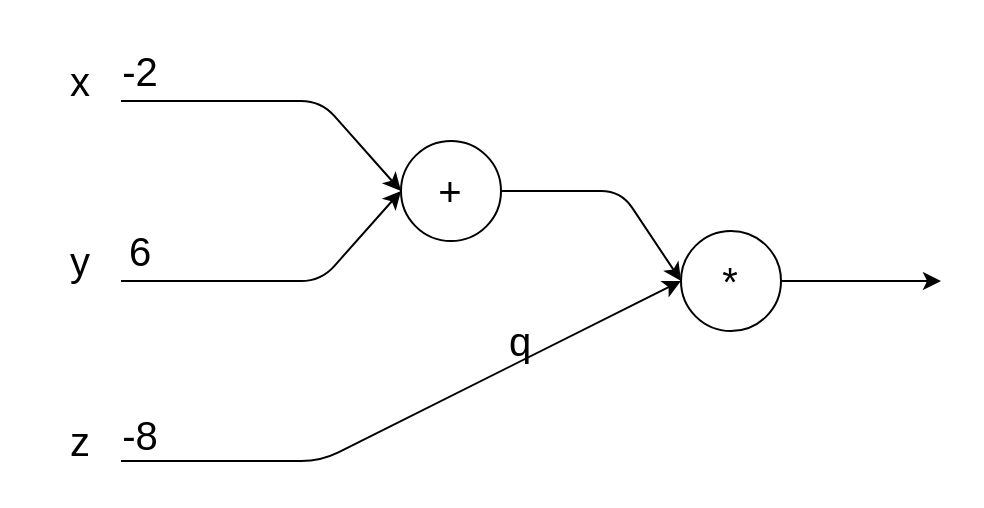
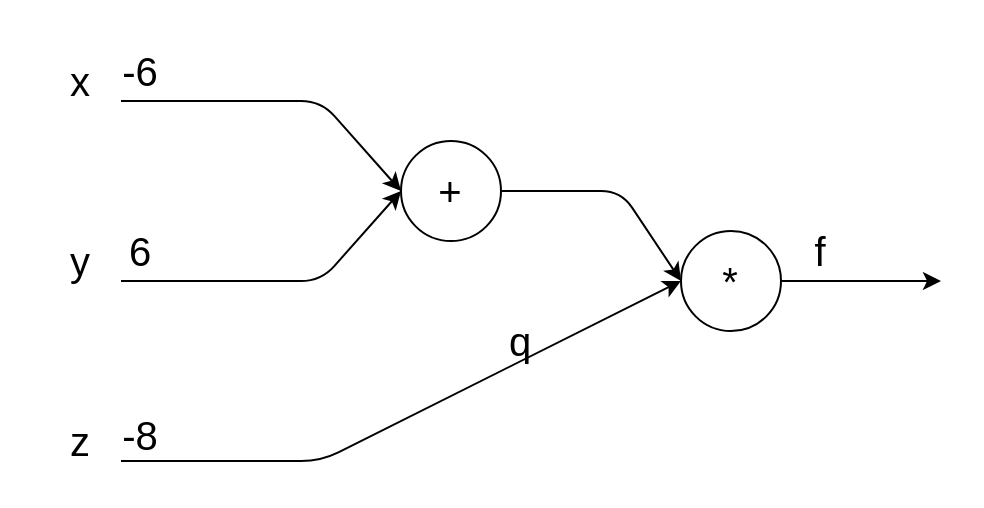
  <mxCell id="0" />
  <mxCell id="1" parent="0" />
  <mxCell id="2" value="&lt;font style=&quot;font-size: 20px&quot;&gt;+&lt;/font&gt;" style="ellipse;whiteSpace=wrap;html=1;aspect=fixed;" vertex="1" parent="1"><mxGeometry x="200" y="70" width="50" height="50" as="geometry" /></mxCell>
  <mxCell id="3" value="&lt;font style=&quot;font-size: 20px&quot;&gt;*&lt;/font&gt;" style="ellipse;whiteSpace=wrap;html=1;aspect=fixed;" vertex="1" parent="1"><mxGeometry x="340" y="115" width="50" height="50" as="geometry" /></mxCell>
  <mxCell id="4" value="" style="endArrow=classic;html=1;entryX=0;entryY=0.5;entryDx=0;entryDy=0;" edge="1" parent="1" target="2"><mxGeometry width="50" height="50" relative="1" as="geometry"><mxPoint x="60" y="50" as="sourcePoint" /><mxPoint x="80" y="70" as="targetPoint" /><Array as="points"><mxPoint x="160" y="50" /></Array></mxGeometry></mxCell>
  <mxCell id="5" value="" style="endArrow=classic;html=1;entryX=0;entryY=0.5;entryDx=0;entryDy=0;" edge="1" parent="1" target="2"><mxGeometry width="50" height="50" relative="1" as="geometry"><mxPoint x="60" y="140" as="sourcePoint" /><mxPoint x="190" y="130" as="targetPoint" /><Array as="points"><mxPoint x="160" y="140" /></Array></mxGeometry></mxCell>
  <mxCell id="6" value="x" style="text;html=1;strokeColor=none;fillColor=none;align=center;verticalAlign=middle;whiteSpace=wrap;rounded=0;fontSize=20;" vertex="1" parent="1"><mxGeometry x="20" y="30" width="40" height="20" as="geometry" /></mxCell>
  <mxCell id="7" value="y" style="text;html=1;strokeColor=none;fillColor=none;align=center;verticalAlign=middle;whiteSpace=wrap;rounded=0;fontSize=20;" vertex="1" parent="1"><mxGeometry x="20" y="120" width="40" height="20" as="geometry" /></mxCell>
  <mxCell id="8" value="" style="endArrow=classic;html=1;exitX=1;exitY=0.5;exitDx=0;exitDy=0;entryX=0;entryY=0.5;entryDx=0;entryDy=0;" edge="1" parent="1" source="2" target="3"><mxGeometry width="50" height="50" relative="1" as="geometry"><mxPoint x="300" y="120" as="sourcePoint" /><mxPoint x="350" y="70" as="targetPoint" /><Array as="points"><mxPoint x="310" y="95" /></Array></mxGeometry></mxCell>
  <mxCell id="9" value="" style="endArrow=classic;html=1;entryX=0;entryY=0.5;entryDx=0;entryDy=0;" edge="1" parent="1" target="3"><mxGeometry width="50" height="50" relative="1" as="geometry"><mxPoint x="60" y="230" as="sourcePoint" /><mxPoint x="110" y="180" as="targetPoint" /><Array as="points"><mxPoint x="160" y="230" /></Array></mxGeometry></mxCell>
  <mxCell id="10" value="z" style="text;html=1;strokeColor=none;fillColor=none;align=center;verticalAlign=middle;whiteSpace=wrap;rounded=0;fontSize=20;" vertex="1" parent="1"><mxGeometry x="20" y="210" width="40" height="20" as="geometry" /></mxCell>
  <mxCell id="11" value="" style="endArrow=classic;html=1;fontSize=20;exitX=1;exitY=0.5;exitDx=0;exitDy=0;" edge="1" parent="1" source="3"><mxGeometry width="50" height="50" relative="1" as="geometry"><mxPoint x="430" y="160" as="sourcePoint" /><mxPoint x="470" y="140" as="targetPoint" /></mxGeometry></mxCell>
+ <mxCell id="12" value="f" style="text;html=1;strokeColor=none;fillColor=none;align=center;verticalAlign=middle;whiteSpace=wrap;rounded=0;fontSize=20;" vertex="1" parent="1"><mxGeometry x="400" y="115" width="20" height="20" as="geometry" /></mxCell>
  <mxCell id="13" value="q" style="text;html=1;strokeColor=none;fillColor=none;align=center;verticalAlign=middle;whiteSpace=wrap;rounded=0;fontSize=20;" vertex="1" parent="1"><mxGeometry x="250" y="160" width="20" height="20" as="geometry" /></mxCell>
- <mxCell id="14" value="-2" style="text;html=1;strokeColor=none;fillColor=none;align=center;verticalAlign=middle;whiteSpace=wrap;rounded=0;fontSize=20;" vertex="1" parent="1"><mxGeometry x="60" y="20" width="20" height="30" as="geometry" /></mxCell>
+ <mxCell id="14" value="-6" style="text;html=1;strokeColor=none;fillColor=none;align=center;verticalAlign=middle;whiteSpace=wrap;rounded=0;fontSize=20;" vertex="1" parent="1"><mxGeometry x="60" y="20" width="20" height="30" as="geometry" /></mxCell>
  <mxCell id="15" value="6" style="text;html=1;strokeColor=none;fillColor=none;align=center;verticalAlign=middle;whiteSpace=wrap;rounded=0;fontSize=20;" vertex="1" parent="1"><mxGeometry x="60" y="110" width="20" height="30" as="geometry" /></mxCell>
  <mxCell id="16" value="-8" style="text;html=1;strokeColor=none;fillColor=none;align=center;verticalAlign=middle;whiteSpace=wrap;rounded=0;fontSize=20;" vertex="1" parent="1"><mxGeometry x="60" y="202" width="20" height="30" as="geometry" /></mxCell>
